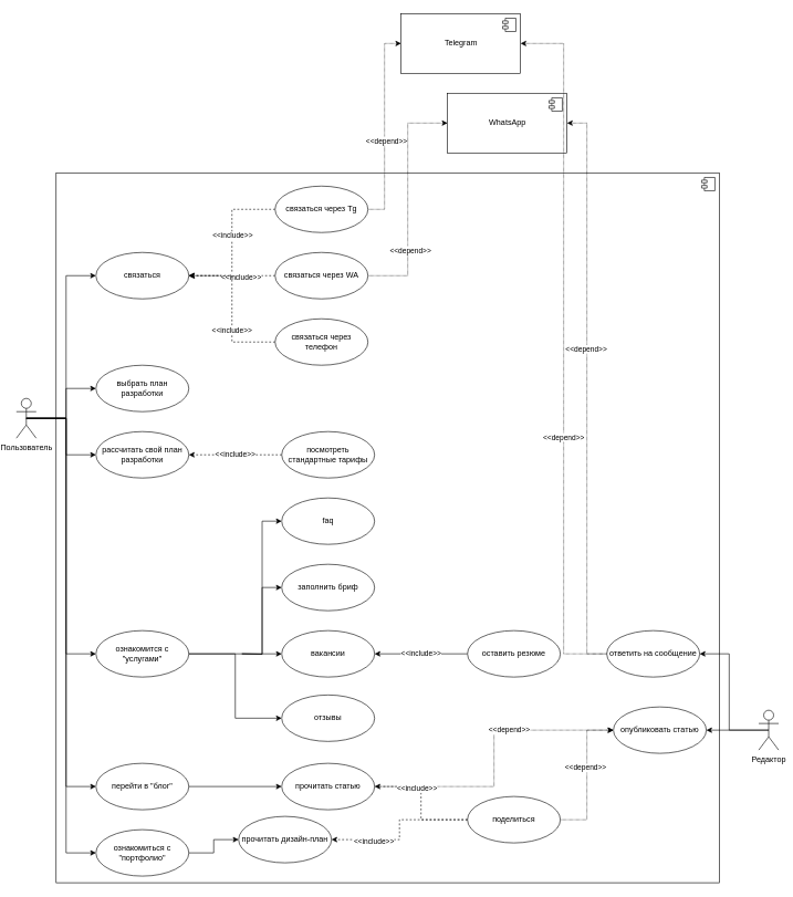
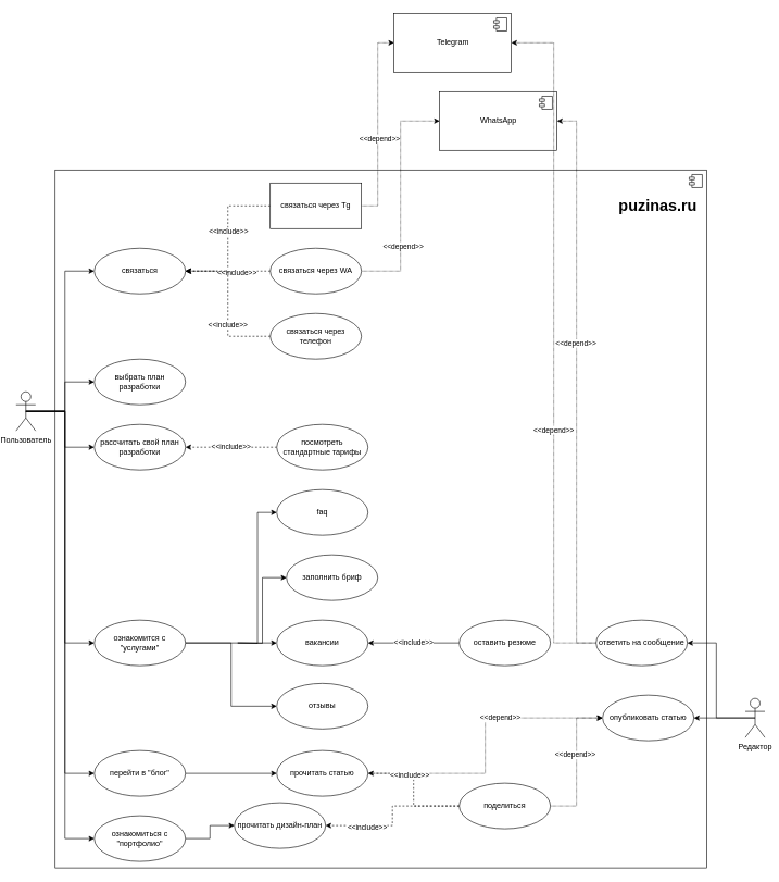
  <mxCell id="0" />
  <mxCell id="1" parent="0" />
  <mxCell id="2" value="" style="html=1;dropTarget=0;" vertex="1" parent="1"><mxGeometry x="80" y="260" width="1000" height="1070" as="geometry" /></mxCell>
  <mxCell id="3" value="" style="shape=module;jettyWidth=8;jettyHeight=4;" vertex="1" parent="2"><mxGeometry x="1" width="20" height="20" relative="1" as="geometry"><mxPoint x="-27" y="7" as="offset" /></mxGeometry></mxCell>
  <mxCell id="4" style="edgeStyle=orthogonalEdgeStyle;rounded=0;orthogonalLoop=1;jettySize=auto;html=1;exitX=0.5;exitY=0.5;exitDx=0;exitDy=0;exitPerimeter=0;entryX=0;entryY=0.5;entryDx=0;entryDy=0;" parent="1" source="10" target="21" edge="1"><mxGeometry relative="1" as="geometry" /></mxCell>
  <mxCell id="5" style="edgeStyle=orthogonalEdgeStyle;rounded=0;orthogonalLoop=1;jettySize=auto;html=1;exitX=0.5;exitY=0.5;exitDx=0;exitDy=0;exitPerimeter=0;entryX=0;entryY=0.5;entryDx=0;entryDy=0;" parent="1" source="10" target="22" edge="1"><mxGeometry relative="1" as="geometry" /></mxCell>
  <mxCell id="6" style="edgeStyle=orthogonalEdgeStyle;rounded=0;orthogonalLoop=1;jettySize=auto;html=1;exitX=0.5;exitY=0.5;exitDx=0;exitDy=0;exitPerimeter=0;entryX=0;entryY=0.5;entryDx=0;entryDy=0;" parent="1" source="10" target="26" edge="1"><mxGeometry relative="1" as="geometry" /></mxCell>
  <mxCell id="7" style="edgeStyle=orthogonalEdgeStyle;rounded=0;orthogonalLoop=1;jettySize=auto;html=1;exitX=0.5;exitY=0.5;exitDx=0;exitDy=0;exitPerimeter=0;entryX=0;entryY=0.5;entryDx=0;entryDy=0;" parent="1" source="10" target="31" edge="1"><mxGeometry relative="1" as="geometry" /></mxCell>
  <mxCell id="8" style="edgeStyle=orthogonalEdgeStyle;rounded=0;orthogonalLoop=1;jettySize=auto;html=1;exitX=0.5;exitY=0.5;exitDx=0;exitDy=0;exitPerimeter=0;entryX=0;entryY=0.5;entryDx=0;entryDy=0;" parent="1" source="10" target="33" edge="1"><mxGeometry relative="1" as="geometry" /></mxCell>
  <mxCell id="9" style="edgeStyle=orthogonalEdgeStyle;rounded=0;orthogonalLoop=1;jettySize=auto;html=1;exitX=0.5;exitY=0.5;exitDx=0;exitDy=0;exitPerimeter=0;entryX=0;entryY=0.5;entryDx=0;entryDy=0;" parent="1" source="10" target="45" edge="1"><mxGeometry relative="1" as="geometry" /></mxCell>
  <mxCell id="10" value="Пользователь" style="shape=umlActor;verticalLabelPosition=bottom;verticalAlign=top;html=1;" parent="1" vertex="1"><mxGeometry x="20" y="600" width="30" height="60" as="geometry" /></mxCell>
  <mxCell id="11" style="edgeStyle=orthogonalEdgeStyle;rounded=0;orthogonalLoop=1;jettySize=auto;html=1;exitX=0;exitY=0.5;exitDx=0;exitDy=0;entryX=1;entryY=0.5;entryDx=0;entryDy=0;dashed=1;" parent="1" source="15" target="26" edge="1"><mxGeometry relative="1" as="geometry"><mxPoint x="350" y="415" as="targetPoint" /></mxGeometry></mxCell>
  <mxCell id="12" value="&amp;lt;&amp;lt;include&amp;gt;&amp;gt;" style="edgeLabel;html=1;align=center;verticalAlign=middle;resizable=0;points=[];" parent="11" vertex="1" connectable="0"><mxGeometry x="-0.097" relative="1" as="geometry"><mxPoint as="offset" /></mxGeometry></mxCell>
  <mxCell id="13" style="edgeStyle=orthogonalEdgeStyle;rounded=0;orthogonalLoop=1;jettySize=auto;html=1;exitX=1;exitY=0.5;exitDx=0;exitDy=0;dashed=1;dashPattern=1 1;entryX=0;entryY=0.5;entryDx=0;entryDy=0;" edge="1" parent="1" source="15" target="60"><mxGeometry relative="1" as="geometry"><mxPoint x="540" y="110" as="targetPoint" /></mxGeometry></mxCell>
  <mxCell id="14" value="&amp;lt;&amp;lt;depend&amp;gt;&amp;gt;" style="edgeLabel;html=1;align=center;verticalAlign=middle;resizable=0;points=[];" vertex="1" connectable="0" parent="13"><mxGeometry x="-0.137" y="-2" relative="1" as="geometry"><mxPoint as="offset" /></mxGeometry></mxCell>
- <mxCell id="15" value="связаться через Tg" style="ellipse;whiteSpace=wrap;html=1;" parent="1" vertex="1"><mxGeometry x="410" width="140" height="70" as="geometry" y="280" /></mxCell>
+ <mxCell id="15" value="связаться через Tg" style="whiteSpace=wrap;html=1;rounded=0;" parent="1" vertex="1"><mxGeometry x="410" width="140" height="70" as="geometry" y="280" /></mxCell>
  <mxCell id="16" style="edgeStyle=orthogonalEdgeStyle;rounded=0;orthogonalLoop=1;jettySize=auto;html=1;exitX=0;exitY=0.5;exitDx=0;exitDy=0;entryX=1;entryY=0.5;entryDx=0;entryDy=0;dashed=1;" parent="1" source="20" target="26" edge="1"><mxGeometry relative="1" as="geometry"><mxPoint x="350" y="415" as="targetPoint" /></mxGeometry></mxCell>
  <mxCell id="17" value="&amp;lt;&amp;lt;include&amp;gt;&amp;gt;" style="edgeLabel;html=1;align=center;verticalAlign=middle;resizable=0;points=[];" parent="16" vertex="1" connectable="0"><mxGeometry x="-0.205" y="2" relative="1" as="geometry"><mxPoint as="offset" /></mxGeometry></mxCell>
  <mxCell id="18" style="edgeStyle=orthogonalEdgeStyle;rounded=0;orthogonalLoop=1;jettySize=auto;html=1;exitX=1;exitY=0.5;exitDx=0;exitDy=0;entryX=0;entryY=0.5;entryDx=0;entryDy=0;dashed=1;dashPattern=1 1;" edge="1" parent="1" source="20" target="62"><mxGeometry relative="1" as="geometry" /></mxCell>
  <mxCell id="19" value="&amp;lt;&amp;lt;depend&amp;gt;&amp;gt;" style="edgeLabel;html=1;align=center;verticalAlign=middle;resizable=0;points=[];" vertex="1" connectable="0" parent="18"><mxGeometry x="-0.434" y="-3" relative="1" as="geometry"><mxPoint as="offset" /></mxGeometry></mxCell>
  <mxCell id="20" value="связаться через WA" style="ellipse;whiteSpace=wrap;html=1;" parent="1" vertex="1"><mxGeometry x="410" y="380" width="140" height="70" as="geometry" /></mxCell>
  <mxCell id="21" value="выбрать план разработки" style="ellipse;whiteSpace=wrap;html=1;" parent="1" vertex="1"><mxGeometry x="140" y="550" width="140" height="70" as="geometry" /></mxCell>
  <mxCell id="22" value="рассчитать свой план разработки" style="ellipse;whiteSpace=wrap;html=1;" parent="1" vertex="1"><mxGeometry x="140" y="650" width="140" height="70" as="geometry" /></mxCell>
  <mxCell id="23" style="edgeStyle=orthogonalEdgeStyle;rounded=0;orthogonalLoop=1;jettySize=auto;html=1;exitX=0;exitY=0.5;exitDx=0;exitDy=0;dashed=1;entryX=1;entryY=0.5;entryDx=0;entryDy=0;" parent="1" source="25" target="26" edge="1"><mxGeometry relative="1" as="geometry"><mxPoint x="300" y="480" as="targetPoint" /></mxGeometry></mxCell>
  <mxCell id="24" value="&amp;lt;&amp;lt;include&amp;gt;&amp;gt;" style="edgeLabel;html=1;align=center;verticalAlign=middle;resizable=0;points=[];" parent="23" vertex="1" connectable="0"><mxGeometry x="-0.268" y="1" relative="1" as="geometry"><mxPoint as="offset" /></mxGeometry></mxCell>
  <mxCell id="25" value="связаться через телефон" style="ellipse;whiteSpace=wrap;html=1;" parent="1" vertex="1"><mxGeometry x="410" y="480" width="140" height="70" as="geometry" /></mxCell>
  <mxCell id="26" value="связаться" style="ellipse;whiteSpace=wrap;html=1;" parent="1" vertex="1"><mxGeometry x="140" y="380" width="140" height="70" as="geometry" /></mxCell>
  <mxCell id="27" style="edgeStyle=orthogonalEdgeStyle;rounded=0;orthogonalLoop=1;jettySize=auto;html=1;exitX=1;exitY=0.5;exitDx=0;exitDy=0;entryX=0;entryY=0.5;entryDx=0;entryDy=0;" parent="1" target="52" edge="1"><mxGeometry relative="1" as="geometry"><mxPoint x="360" y="985" as="sourcePoint" /></mxGeometry></mxCell>
  <mxCell id="28" style="edgeStyle=orthogonalEdgeStyle;rounded=0;orthogonalLoop=1;jettySize=auto;html=1;exitX=1;exitY=0.5;exitDx=0;exitDy=0;entryX=0;entryY=0.5;entryDx=0;entryDy=0;" parent="1" target="51" edge="1"><mxGeometry relative="1" as="geometry"><mxPoint x="360" y="985" as="sourcePoint" /></mxGeometry></mxCell>
  <mxCell id="29" style="edgeStyle=orthogonalEdgeStyle;rounded=0;orthogonalLoop=1;jettySize=auto;html=1;exitX=1;exitY=0.5;exitDx=0;exitDy=0;entryX=0;entryY=0.5;entryDx=0;entryDy=0;" parent="1" source="31" target="48" edge="1"><mxGeometry relative="1" as="geometry"><mxPoint x="360" y="985" as="sourcePoint" /></mxGeometry></mxCell>
  <mxCell id="30" style="edgeStyle=orthogonalEdgeStyle;rounded=0;orthogonalLoop=1;jettySize=auto;html=1;exitX=1;exitY=0.5;exitDx=0;exitDy=0;entryX=0;entryY=0.5;entryDx=0;entryDy=0;" parent="1" source="31" target="47" edge="1"><mxGeometry relative="1" as="geometry"><mxPoint x="360" y="985" as="sourcePoint" /></mxGeometry></mxCell>
  <mxCell id="31" value="ознакомится с &quot;услугами&quot;" style="ellipse;whiteSpace=wrap;html=1;" parent="1" vertex="1"><mxGeometry x="140" y="950" width="140" height="70" as="geometry" /></mxCell>
  <mxCell id="32" style="edgeStyle=orthogonalEdgeStyle;rounded=0;orthogonalLoop=1;jettySize=auto;html=1;exitX=1;exitY=0.5;exitDx=0;exitDy=0;entryX=0;entryY=0.5;entryDx=0;entryDy=0;" parent="1" source="33" target="36" edge="1"><mxGeometry relative="1" as="geometry" /></mxCell>
  <mxCell id="33" value="перейти в &quot;блог&quot;" style="ellipse;whiteSpace=wrap;html=1;" parent="1" vertex="1"><mxGeometry x="140" y="1150" width="140" height="70" as="geometry" /></mxCell>
  <mxCell id="34" style="edgeStyle=orthogonalEdgeStyle;rounded=0;orthogonalLoop=1;jettySize=auto;html=1;exitX=1;exitY=0.5;exitDx=0;exitDy=0;entryX=0;entryY=0.5;entryDx=0;entryDy=0;dashed=1;dashPattern=1 1;" edge="1" parent="1" source="36" target="59"><mxGeometry relative="1" as="geometry" /></mxCell>
  <mxCell id="35" value="&amp;lt;&amp;lt;depend&amp;gt;&amp;gt;" style="edgeLabel;html=1;align=center;verticalAlign=middle;resizable=0;points=[];" vertex="1" connectable="0" parent="34"><mxGeometry x="0.29" y="1" relative="1" as="geometry"><mxPoint as="offset" /></mxGeometry></mxCell>
  <mxCell id="36" value="прочитать статью" style="ellipse;whiteSpace=wrap;html=1;" parent="1" vertex="1"><mxGeometry x="420" y="1150" width="140" height="70" as="geometry" /></mxCell>
  <mxCell id="37" style="edgeStyle=orthogonalEdgeStyle;rounded=0;orthogonalLoop=1;jettySize=auto;html=1;exitX=0;exitY=0.5;exitDx=0;exitDy=0;entryX=1;entryY=0.5;entryDx=0;entryDy=0;dashed=1;" parent="1" source="43" target="36" edge="1"><mxGeometry relative="1" as="geometry" /></mxCell>
  <mxCell id="38" value="&amp;lt;&amp;lt;include&amp;gt;&amp;gt;" style="edgeLabel;html=1;align=center;verticalAlign=middle;resizable=0;points=[];" parent="37" vertex="1" connectable="0"><mxGeometry x="0.339" y="2" relative="1" as="geometry"><mxPoint as="offset" /></mxGeometry></mxCell>
  <mxCell id="39" style="edgeStyle=orthogonalEdgeStyle;rounded=0;orthogonalLoop=1;jettySize=auto;html=1;exitX=0;exitY=0.5;exitDx=0;exitDy=0;entryX=1;entryY=0.5;entryDx=0;entryDy=0;dashed=1;" parent="1" source="43" target="46" edge="1"><mxGeometry relative="1" as="geometry" /></mxCell>
  <mxCell id="40" value="&amp;lt;&amp;lt;include&amp;gt;&amp;gt;" style="edgeLabel;html=1;align=center;verticalAlign=middle;resizable=0;points=[];" parent="39" vertex="1" connectable="0"><mxGeometry x="0.463" y="2" relative="1" as="geometry"><mxPoint as="offset" /></mxGeometry></mxCell>
  <mxCell id="41" style="edgeStyle=orthogonalEdgeStyle;rounded=0;orthogonalLoop=1;jettySize=auto;html=1;exitX=1;exitY=0.5;exitDx=0;exitDy=0;entryX=0;entryY=0.5;entryDx=0;entryDy=0;dashed=1;dashPattern=1 1;" edge="1" parent="1" source="43" target="59"><mxGeometry relative="1" as="geometry" /></mxCell>
  <mxCell id="42" value="&amp;lt;&amp;lt;depend&amp;gt;&amp;gt;" style="edgeLabel;html=1;align=center;verticalAlign=middle;resizable=0;points=[];" vertex="1" connectable="0" parent="41"><mxGeometry x="0.103" y="3" relative="1" as="geometry"><mxPoint as="offset" /></mxGeometry></mxCell>
  <mxCell id="43" value="поделиться" style="ellipse;whiteSpace=wrap;html=1;" parent="1" vertex="1"><mxGeometry x="700" y="1200" width="140" height="70" as="geometry" /></mxCell>
  <mxCell id="44" style="edgeStyle=orthogonalEdgeStyle;rounded=0;orthogonalLoop=1;jettySize=auto;html=1;exitX=1;exitY=0.5;exitDx=0;exitDy=0;entryX=0;entryY=0.5;entryDx=0;entryDy=0;" parent="1" source="45" target="46" edge="1"><mxGeometry relative="1" as="geometry" /></mxCell>
  <mxCell id="45" value="ознакомиться с &quot;портфолио&quot;" style="ellipse;whiteSpace=wrap;html=1;" parent="1" vertex="1"><mxGeometry x="140" y="1250" width="140" height="70" as="geometry" /></mxCell>
  <mxCell id="46" value="прочитать дизайн-план" style="ellipse;whiteSpace=wrap;html=1;" parent="1" vertex="1"><mxGeometry x="355" y="1230" width="140" height="70" as="geometry" /></mxCell>
  <mxCell id="47" value="отзывы" style="ellipse;whiteSpace=wrap;html=1;" parent="1" vertex="1"><mxGeometry x="420" y="1047" width="140" height="70" as="geometry" /></mxCell>
  <mxCell id="48" value="вакансии" style="ellipse;whiteSpace=wrap;html=1;" parent="1" vertex="1"><mxGeometry x="420" y="950" width="140" height="70" as="geometry" /></mxCell>
  <mxCell id="49" value="&amp;lt;&amp;lt;include&amp;gt;&amp;gt;" style="edgeStyle=orthogonalEdgeStyle;rounded=0;orthogonalLoop=1;jettySize=auto;html=1;exitX=0;exitY=0.5;exitDx=0;exitDy=0;entryX=1;entryY=0.5;entryDx=0;entryDy=0;dashed=0;" parent="1" source="50" target="48" edge="1"><mxGeometry relative="1" as="geometry" /></mxCell>
  <mxCell id="50" value="оставить резюме" style="ellipse;whiteSpace=wrap;html=1;" parent="1" vertex="1"><mxGeometry x="700" y="950" width="140" height="70" as="geometry" /></mxCell>
- <mxCell id="51" value="заполнить бриф" style="ellipse;whiteSpace=wrap;html=1;" parent="1" vertex="1"><mxGeometry x="420" y="850" width="140" height="70" as="geometry" /></mxCell>
+ <mxCell id="51" value="заполнить бриф" style="ellipse;whiteSpace=wrap;html=1;" parent="1" vertex="1"><mxGeometry x="435" y="850" width="140" height="70" as="geometry" /></mxCell>
  <mxCell id="52" value="faq" style="ellipse;whiteSpace=wrap;html=1;" parent="1" vertex="1"><mxGeometry x="420" y="750" width="140" height="70" as="geometry" /></mxCell>
  <mxCell id="53" value="&amp;lt;&amp;lt;include&amp;gt;&amp;gt;" style="edgeStyle=orthogonalEdgeStyle;rounded=0;orthogonalLoop=1;jettySize=auto;html=1;exitX=0;exitY=0.5;exitDx=0;exitDy=0;entryX=1;entryY=0.5;entryDx=0;entryDy=0;dashed=1;" parent="1" source="54" target="22" edge="1"><mxGeometry relative="1" as="geometry" /></mxCell>
  <mxCell id="54" value="посмотреть стандартные тарифы" style="ellipse;whiteSpace=wrap;html=1;" parent="1" vertex="1"><mxGeometry x="420" y="650" width="140" height="70" as="geometry" /></mxCell>
+ <mxCell id="55" value="&lt;h1&gt;puzinas.ru&lt;/h1&gt;" style="text;html=1;strokeColor=none;fillColor=none;spacing=5;spacingTop=-20;whiteSpace=wrap;overflow=hidden;rounded=0;" parent="1" vertex="1"><mxGeometry x="940" y="295" width="140" height="40" as="geometry" /></mxCell>
  <mxCell id="56" style="edgeStyle=orthogonalEdgeStyle;rounded=0;orthogonalLoop=1;jettySize=auto;html=1;exitX=0.5;exitY=0.5;exitDx=0;exitDy=0;exitPerimeter=0;entryX=1;entryY=0.5;entryDx=0;entryDy=0;" edge="1" parent="1" source="58" target="59"><mxGeometry relative="1" as="geometry" /></mxCell>
  <mxCell id="57" style="edgeStyle=orthogonalEdgeStyle;rounded=0;orthogonalLoop=1;jettySize=auto;html=1;exitX=0.5;exitY=0.5;exitDx=0;exitDy=0;exitPerimeter=0;entryX=1;entryY=0.5;entryDx=0;entryDy=0;" edge="1" parent="1" source="58" target="68"><mxGeometry relative="1" as="geometry" /></mxCell>
  <mxCell id="58" value="Редактор" style="shape=umlActor;verticalLabelPosition=bottom;verticalAlign=top;html=1;" vertex="1" parent="1"><mxGeometry x="1139" y="1070" width="30" height="60" as="geometry" /></mxCell>
  <mxCell id="59" value="опубликовать статью" style="ellipse;whiteSpace=wrap;html=1;" vertex="1" parent="1"><mxGeometry x="920" y="1065" width="140" height="70" as="geometry" /></mxCell>
  <mxCell id="60" value="Telegram" style="html=1;dropTarget=0;" vertex="1" parent="1"><mxGeometry x="600" y="20" width="180" height="90" as="geometry" /></mxCell>
  <mxCell id="61" value="" style="shape=module;jettyWidth=8;jettyHeight=4;" vertex="1" parent="60"><mxGeometry x="1" width="20" height="20" relative="1" as="geometry"><mxPoint x="-27" y="7" as="offset" /></mxGeometry></mxCell>
  <mxCell id="62" value="WhatsApp" style="html=1;dropTarget=0;" vertex="1" parent="1"><mxGeometry x="670" y="140" width="180" height="90" as="geometry" /></mxCell>
  <mxCell id="63" value="" style="shape=module;jettyWidth=8;jettyHeight=4;" vertex="1" parent="62"><mxGeometry x="1" width="20" height="20" relative="1" as="geometry"><mxPoint x="-27" y="7" as="offset" /></mxGeometry></mxCell>
  <mxCell id="64" style="edgeStyle=orthogonalEdgeStyle;rounded=0;orthogonalLoop=1;jettySize=auto;html=1;exitX=0;exitY=0.5;exitDx=0;exitDy=0;entryX=1;entryY=0.5;entryDx=0;entryDy=0;dashed=1;dashPattern=1 1;" edge="1" parent="1" source="68" target="62"><mxGeometry relative="1" as="geometry" /></mxCell>
  <mxCell id="65" value="&amp;lt;&amp;lt;depend&amp;gt;&amp;gt;" style="edgeLabel;html=1;align=center;verticalAlign=middle;resizable=0;points=[];" vertex="1" connectable="0" parent="64"><mxGeometry x="0.138" y="2" relative="1" as="geometry"><mxPoint y="-1" as="offset" /></mxGeometry></mxCell>
  <mxCell id="66" style="edgeStyle=orthogonalEdgeStyle;rounded=0;orthogonalLoop=1;jettySize=auto;html=1;exitX=0;exitY=0.5;exitDx=0;exitDy=0;entryX=1;entryY=0.5;entryDx=0;entryDy=0;dashed=1;dashPattern=1 1;" edge="1" parent="1" source="68" target="60"><mxGeometry relative="1" as="geometry" /></mxCell>
  <mxCell id="67" value="&amp;lt;&amp;lt;depend&amp;gt;&amp;gt;" style="edgeLabel;html=1;align=center;verticalAlign=middle;resizable=0;points=[];" vertex="1" connectable="0" parent="66"><mxGeometry x="-0.253" y="1" relative="1" as="geometry"><mxPoint as="offset" /></mxGeometry></mxCell>
  <mxCell id="68" value="ответить на сообщение" style="ellipse;whiteSpace=wrap;html=1;" vertex="1" parent="1"><mxGeometry x="910" y="950" width="140" height="70" as="geometry" /></mxCell>
